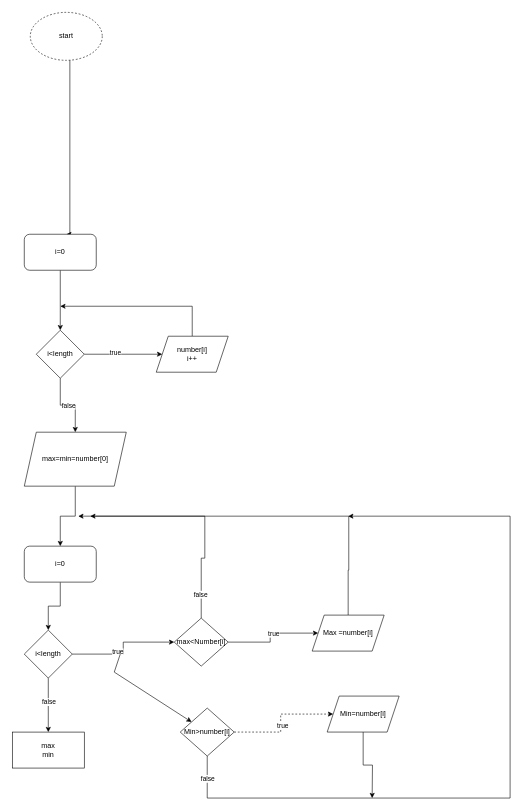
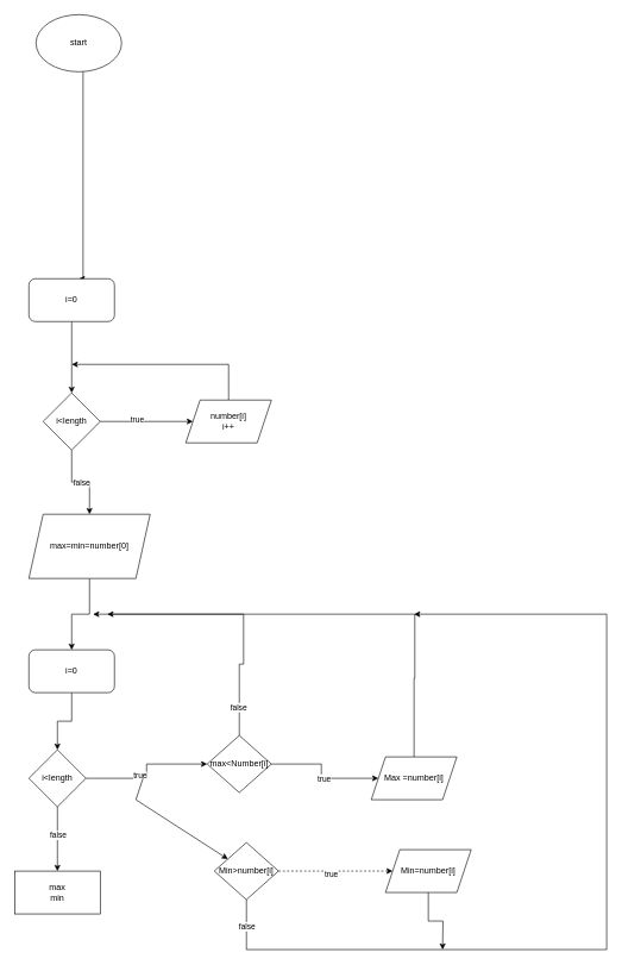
  <mxCell id="0" />
  <mxCell id="1" parent="0" />
  <mxCell id="2" style="edgeStyle=orthogonalEdgeStyle;rounded=0;orthogonalLoop=1;jettySize=auto;html=1;entryX=0.583;entryY=0.003;entryDx=0;entryDy=0;entryPerimeter=0;" parent="1" source="3" target="5" edge="1"><mxGeometry relative="1" as="geometry"><mxPoint x="115" y="205" as="targetPoint" /><Array as="points"><mxPoint x="116" y="390" /></Array></mxGeometry></mxCell>
- <mxCell id="3" value="start" style="ellipse;whiteSpace=wrap;html=1;dashed=1;" parent="1" vertex="1"><mxGeometry x="50" y="20" width="120" height="80" as="geometry" /></mxCell>
+ <mxCell id="3" value="start" style="ellipse;whiteSpace=wrap;html=1;" parent="1" vertex="1"><mxGeometry x="50" y="20" width="120" height="80" as="geometry" /></mxCell>
  <mxCell id="4" style="edgeStyle=orthogonalEdgeStyle;rounded=0;orthogonalLoop=1;jettySize=auto;html=1;entryX=0.5;entryY=0;entryDx=0;entryDy=0;" parent="1" source="5" target="10" edge="1"><mxGeometry relative="1" as="geometry" /></mxCell>
  <mxCell id="5" value="i=0" style="rounded=1;whiteSpace=wrap;html=1;" parent="1" vertex="1"><mxGeometry x="40" y="390" width="120" height="60" as="geometry" /></mxCell>
  <mxCell id="6" style="edgeStyle=orthogonalEdgeStyle;rounded=0;orthogonalLoop=1;jettySize=auto;html=1;entryX=0;entryY=0.5;entryDx=0;entryDy=0;" parent="1" source="10" target="12" edge="1"><mxGeometry relative="1" as="geometry" /></mxCell>
  <mxCell id="7" value="true" style="edgeLabel;html=1;align=center;verticalAlign=middle;resizable=0;points=[];" parent="6" vertex="1" connectable="0"><mxGeometry x="-0.215" y="4" relative="1" as="geometry"><mxPoint as="offset" /></mxGeometry></mxCell>
  <mxCell id="8" value="" style="edgeStyle=orthogonalEdgeStyle;rounded=0;orthogonalLoop=1;jettySize=auto;html=1;" parent="1" source="10" target="14" edge="1"><mxGeometry relative="1" as="geometry" /></mxCell>
  <mxCell id="9" value="false" style="edgeLabel;html=1;align=center;verticalAlign=middle;resizable=0;points=[];" parent="8" vertex="1" connectable="0"><mxGeometry relative="1" as="geometry"><mxPoint as="offset" /></mxGeometry></mxCell>
  <mxCell id="10" value="i&amp;lt;length" style="rhombus;whiteSpace=wrap;html=1;" parent="1" vertex="1"><mxGeometry x="60" y="550" width="80" height="80" as="geometry" /></mxCell>
  <mxCell id="11" style="edgeStyle=orthogonalEdgeStyle;rounded=0;orthogonalLoop=1;jettySize=auto;html=1;" parent="1" source="12" edge="1"><mxGeometry relative="1" as="geometry"><mxPoint x="100" y="510" as="targetPoint" /><Array as="points"><mxPoint x="320" y="510" /></Array></mxGeometry></mxCell>
  <mxCell id="12" value="number[i]&lt;br&gt;i++" style="shape=parallelogram;perimeter=parallelogramPerimeter;whiteSpace=wrap;html=1;fixedSize=1;" parent="1" vertex="1"><mxGeometry x="260" y="560" width="120" height="60" as="geometry" /></mxCell>
  <mxCell id="13" style="edgeStyle=orthogonalEdgeStyle;rounded=0;orthogonalLoop=1;jettySize=auto;html=1;entryX=0.5;entryY=0;entryDx=0;entryDy=0;" parent="1" source="14" target="21" edge="1"><mxGeometry relative="1" as="geometry" /></mxCell>
  <mxCell id="14" value="max=min=number[0]" style="shape=parallelogram;perimeter=parallelogramPerimeter;whiteSpace=wrap;html=1;fixedSize=1;" parent="1" vertex="1"><mxGeometry x="40" y="720" width="170" height="90" as="geometry" /></mxCell>
  <mxCell id="15" style="edgeStyle=orthogonalEdgeStyle;rounded=0;orthogonalLoop=1;jettySize=auto;html=1;entryX=0;entryY=0.5;entryDx=0;entryDy=0;" parent="1" source="19" target="26" edge="1"><mxGeometry relative="1" as="geometry"><mxPoint x="280" y="1080" as="targetPoint" /></mxGeometry></mxCell>
  <mxCell id="16" value="true" style="edgeLabel;html=1;align=center;verticalAlign=middle;resizable=0;points=[];" parent="15" vertex="1" connectable="0"><mxGeometry x="-0.215" y="4" relative="1" as="geometry"><mxPoint as="offset" /></mxGeometry></mxCell>
  <mxCell id="17" value="" style="edgeStyle=orthogonalEdgeStyle;rounded=0;orthogonalLoop=1;jettySize=auto;html=1;" parent="1" source="19" target="37" edge="1"><mxGeometry relative="1" as="geometry" /></mxCell>
  <mxCell id="18" value="false" style="edgeLabel;html=1;align=center;verticalAlign=middle;resizable=0;points=[];" parent="17" vertex="1" connectable="0"><mxGeometry x="-0.133" relative="1" as="geometry"><mxPoint as="offset" /></mxGeometry></mxCell>
  <mxCell id="19" value="i&amp;lt;length" style="rhombus;whiteSpace=wrap;html=1;" parent="1" vertex="1"><mxGeometry x="40" y="1050" width="80" height="80" as="geometry" /></mxCell>
  <mxCell id="20" style="edgeStyle=orthogonalEdgeStyle;rounded=0;orthogonalLoop=1;jettySize=auto;html=1;entryX=0.5;entryY=0;entryDx=0;entryDy=0;" parent="1" source="21" target="19" edge="1"><mxGeometry relative="1" as="geometry" /></mxCell>
  <mxCell id="21" value="i=0" style="rounded=1;whiteSpace=wrap;html=1;" parent="1" vertex="1"><mxGeometry x="40" y="910" width="120" height="60" as="geometry" /></mxCell>
  <mxCell id="22" style="edgeStyle=orthogonalEdgeStyle;rounded=0;orthogonalLoop=1;jettySize=auto;html=1;entryX=0;entryY=0.5;entryDx=0;entryDy=0;" parent="1" source="26" target="34" edge="1"><mxGeometry relative="1" as="geometry" /></mxCell>
  <mxCell id="23" value="true" style="edgeLabel;html=1;align=center;verticalAlign=middle;resizable=0;points=[];" parent="22" vertex="1" connectable="0"><mxGeometry x="0.093" relative="1" as="geometry"><mxPoint as="offset" /></mxGeometry></mxCell>
  <mxCell id="24" style="edgeStyle=orthogonalEdgeStyle;rounded=0;orthogonalLoop=1;jettySize=auto;html=1;" parent="1" source="26" edge="1"><mxGeometry relative="1" as="geometry"><mxPoint x="130" y="860" as="targetPoint" /><Array as="points"><mxPoint x="335" y="930" /><mxPoint x="341" y="930" /></Array></mxGeometry></mxCell>
  <mxCell id="25" value="false" style="edgeLabel;html=1;align=center;verticalAlign=middle;resizable=0;points=[];" parent="24" vertex="1" connectable="0"><mxGeometry x="-0.794" y="2" relative="1" as="geometry"><mxPoint as="offset" /></mxGeometry></mxCell>
  <mxCell id="26" value="max&amp;lt;Number[i]" style="rhombus;whiteSpace=wrap;html=1;" parent="1" vertex="1"><mxGeometry x="290" y="1030" width="90" height="80" as="geometry" /></mxCell>
  <mxCell id="27" value="" style="endArrow=classic;html=1;rounded=0;" parent="1" target="32" edge="1"><mxGeometry width="50" height="50" relative="1" as="geometry"><mxPoint x="200" y="1090" as="sourcePoint" /><mxPoint x="310" y="1220" as="targetPoint" /><Array as="points"><mxPoint x="190" y="1120" /></Array></mxGeometry></mxCell>
  <mxCell id="28" style="edgeStyle=orthogonalEdgeStyle;rounded=0;orthogonalLoop=1;jettySize=auto;html=1;entryX=0;entryY=0.5;entryDx=0;entryDy=0;dashed=1;" parent="1" source="32" target="36" edge="1"><mxGeometry relative="1" as="geometry" /></mxCell>
  <mxCell id="29" value="true" style="edgeLabel;html=1;align=center;verticalAlign=middle;resizable=0;points=[];" parent="28" vertex="1" connectable="0"><mxGeometry x="-0.087" y="-3" relative="1" as="geometry"><mxPoint as="offset" /></mxGeometry></mxCell>
  <mxCell id="30" style="edgeStyle=orthogonalEdgeStyle;rounded=0;orthogonalLoop=1;jettySize=auto;html=1;" parent="1" source="32" edge="1"><mxGeometry relative="1" as="geometry"><mxPoint x="580" y="860" as="targetPoint" /><Array as="points"><mxPoint x="345" y="1330" /><mxPoint x="850" y="1330" /><mxPoint x="850" y="860" /></Array></mxGeometry></mxCell>
  <mxCell id="31" value="false" style="edgeLabel;html=1;align=center;verticalAlign=middle;resizable=0;points=[];" parent="30" vertex="1" connectable="0"><mxGeometry x="-0.944" relative="1" as="geometry"><mxPoint as="offset" /></mxGeometry></mxCell>
  <mxCell id="32" value="Min&amp;gt;number[i]" style="rhombus;whiteSpace=wrap;html=1;" parent="1" vertex="1"><mxGeometry x="300" y="1180" width="90" height="80" as="geometry" /></mxCell>
  <mxCell id="33" style="edgeStyle=orthogonalEdgeStyle;rounded=0;orthogonalLoop=1;jettySize=auto;html=1;" parent="1" source="34" edge="1"><mxGeometry relative="1" as="geometry"><mxPoint x="150" y="860" as="targetPoint" /><Array as="points"><mxPoint x="580" y="950" /><mxPoint x="581" y="950" /></Array></mxGeometry></mxCell>
- <mxCell id="34" value="Max =number[i]" style="shape=parallelogram;perimeter=parallelogramPerimeter;whiteSpace=wrap;html=1;fixedSize=1;" parent="1" vertex="1"><mxGeometry x="520" y="1025" width="120" height="60" as="geometry" /></mxCell>
+ <mxCell id="34" value="Max =number[i]" style="shape=parallelogram;perimeter=parallelogramPerimeter;whiteSpace=wrap;html=1;fixedSize=1;" parent="1" vertex="1"><mxGeometry x="520" y="1060" width="120" height="60" as="geometry" /></mxCell>
  <mxCell id="35" style="edgeStyle=orthogonalEdgeStyle;rounded=0;orthogonalLoop=1;jettySize=auto;html=1;" parent="1" source="36" edge="1"><mxGeometry relative="1" as="geometry"><mxPoint x="620" y="1330" as="targetPoint" /></mxGeometry></mxCell>
- <mxCell id="36" value="Min=number[i]" style="shape=parallelogram;perimeter=parallelogramPerimeter;whiteSpace=wrap;html=1;fixedSize=1;" parent="1" vertex="1"><mxGeometry x="545" y="1160" width="120" height="60" as="geometry" /></mxCell>
+ <mxCell id="36" value="Min=number[i]" style="shape=parallelogram;perimeter=parallelogramPerimeter;whiteSpace=wrap;html=1;fixedSize=1;" parent="1" vertex="1"><mxGeometry x="540" y="1190" width="120" height="60" as="geometry" /></mxCell>
  <mxCell id="37" value="max&lt;br&gt;min" style="whiteSpace=wrap;html=1;" parent="1" vertex="1"><mxGeometry x="20" y="1220" width="120" height="60" as="geometry" /></mxCell>
